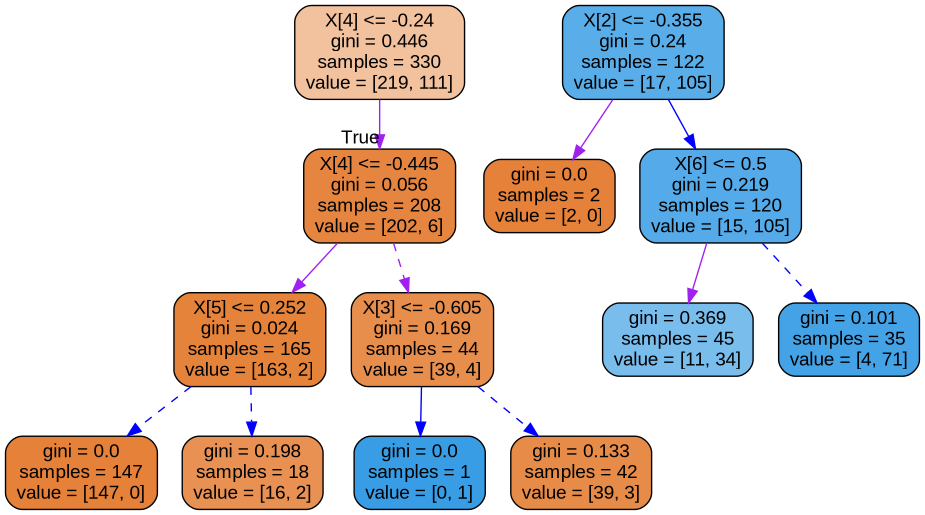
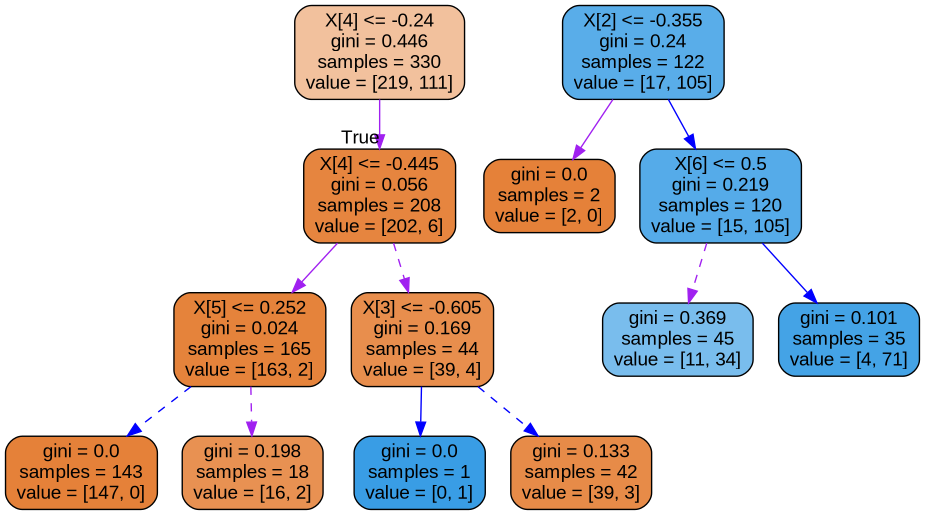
  digraph {
    fontname="Liberation Sans"
    node [color=black fillcolor="#e58139" fontname="Liberation Sans" shape=box style="filled, rounded"]
    edge [color=blue fontname="Liberation Sans" style=dashed]
    n1 [fillcolor="#f2c19d" label="X[4] <= -0.24\ngini = 0.446\nsamples = 330\nvalue = [219, 111]"]
    n2 [fillcolor="#e6853f" label="X[4] <= -0.445\ngini = 0.056\nsamples = 208\nvalue = [202, 6]"]
    n3 [fillcolor="#e5833b" label="X[5] <= 0.252\ngini = 0.024\nsamples = 165\nvalue = [163, 2]"]
    n4 [fillcolor="#e88e4d" label="X[3] <= -0.605\ngini = 0.169\nsamples = 44\nvalue = [39, 4]"]
    n5 [fillcolor="#59ade9" label="X[2] <= -0.355\ngini = 0.24\nsamples = 122\nvalue = [17, 105]"]
    n6 [label="gini = 0.0\nsamples = 2\nvalue = [2, 0]"]
    n7 [fillcolor="#55abe9" label="X[6] <= 0.5\ngini = 0.219\nsamples = 120\nvalue = [15, 105]"]
-   n8 [label="gini = 0.0\nsamples = 147\nvalue = [147, 0]"]
+   n8 [label="gini = 0.0\nsamples = 143\nvalue = [147, 0]"]
    n9 [fillcolor="#e89152" label="gini = 0.198\nsamples = 18\nvalue = [16, 2]"]
    n10 [fillcolor="#399de5" label="gini = 0.0\nsamples = 1\nvalue = [0, 1]"]
    n11 [fillcolor="#e78b48" label="gini = 0.133\nsamples = 42\nvalue = [39, 3]"]
    n12 [fillcolor="#79bded" label="gini = 0.369\nsamples = 45\nvalue = [11, 34]"]
    n13 [fillcolor="#44a3e6" label="gini = 0.101\nsamples = 35\nvalue = [4, 71]"]
    n1 -> n2 [color=purple headlabel=True labelangle=45 labeldistance=2.5 style=solid]
    n2 -> n3 [color=purple style=solid]
    n2 -> n4 [color=purple]
    n3 -> n8
-   n3 -> n9
+   n3 -> n9 [color=purple]
    n4 -> n10 [style=solid]
    n4 -> n11
    n5 -> n6 [color=purple style=solid]
    n5 -> n7 [style=solid]
-   n7 -> n12 [color=purple style=solid]
-   n7 -> n13
+   n7 -> n12 [color=purple]
+   n7 -> n13 [style=solid]
  }
